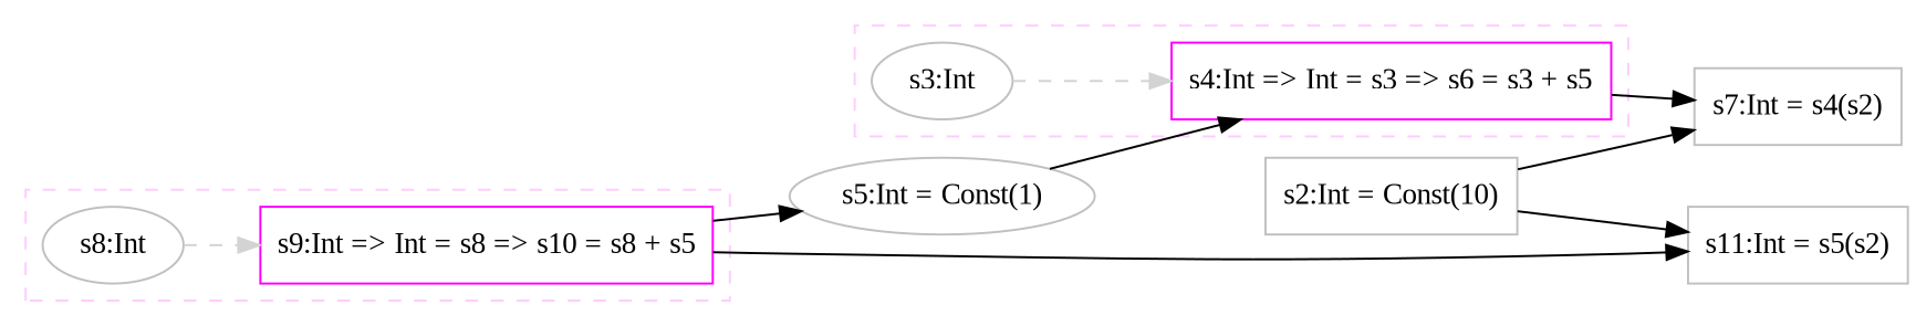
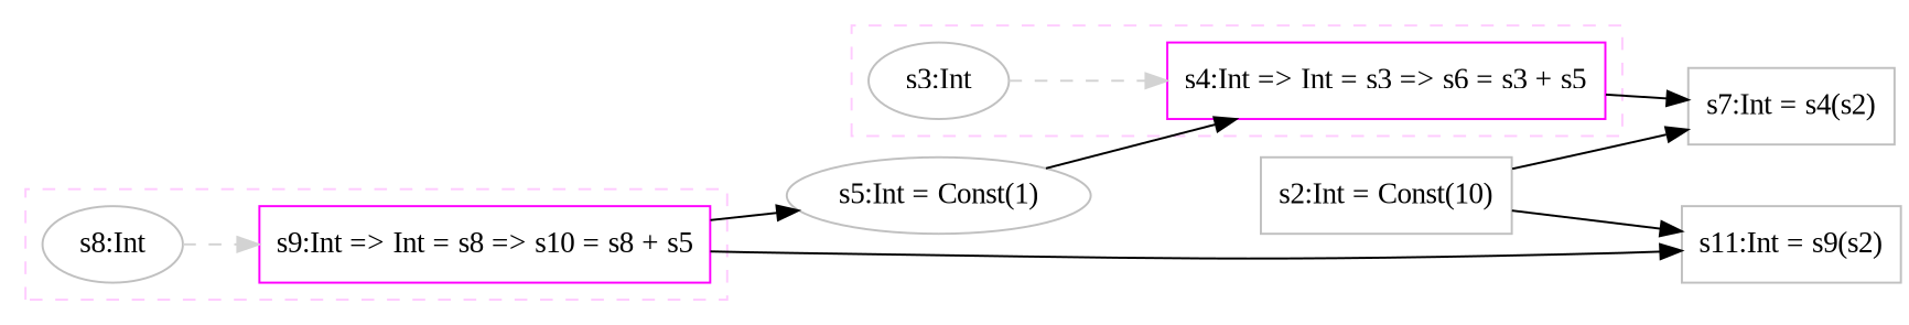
  digraph {
    concentrate=true
    fontname="Liberation Serif"
    rankdir=LR
    node [color=gray fontname="Liberation Serif" shape=box]
    edge [fontname="Liberation Serif" style=solid]
    n1 [height=0.5 label="s3:Int" width=0.91713 shape=""]
    n2 [color=magenta height=0.5 label="s4:Int => Int = s3 => s6 = s3 + s5" width=2.816]
    n3 [height=0.5 label="s8:Int" width=0.91713 shape=""]
    n4 [color=magenta height=0.5 label="s9:Int => Int = s8 => s10 = s8 + s5" width=2.9202]
    n5 [height=0.5 label="s7:Int = s4(s2)" width=1.3403]
-   n6 [height=0.5 label="s11:Int = s5(s2)" width=1.427]
+   n6 [height=0.5 label="s11:Int = s9(s2)" width=1.427]
    n7 [height=0.5 label="s5:Int = Const(1)" shape=ellipse width=1.5402]
    n8 [height=0.5 label="s2:Int = Const(10)" width=1.6443]
    subgraph cluster_1 {
      color="#FFCCFF"
      style=dashed
      subgraph sub_2 {
        color="#FFCCFF"
        rank=source
        style=dashed
        n1
      }
      subgraph sub_3 {
        color="#FFCCFF"
        rank=sink
        style=dashed
        n2
      }
    }
    subgraph cluster_4 {
      color="#FFCCFF"
      style=dashed
      subgraph sub_5 {
        color="#FFCCFF"
        rank=source
        style=dashed
        n3
      }
      subgraph sub_6 {
        color="#FFCCFF"
        rank=sink
        style=dashed
        n4
      }
    }
    n1 -> n2 [color=lightgray style=dashed weight=0]
    n1 -> n2
    n2 -> n5
    n3 -> n4 [color=lightgray style=dashed weight=0]
    n3 -> n4
    n4 -> n6
    n4 -> n7
    n7 -> n2
    n8 -> n5
    n8 -> n6
  }
